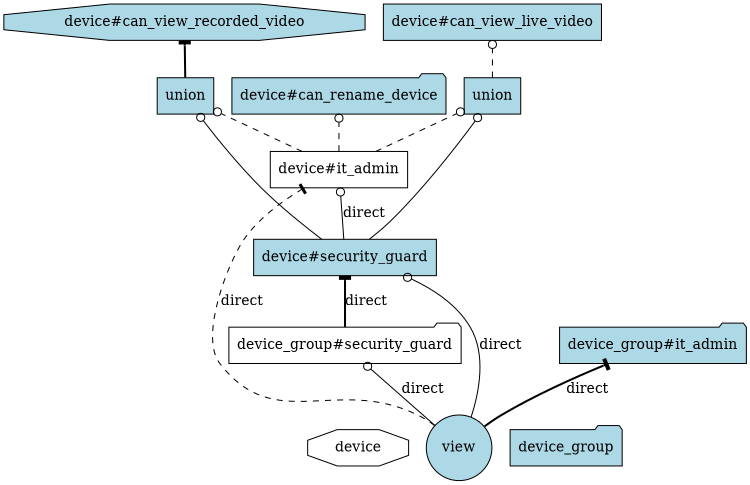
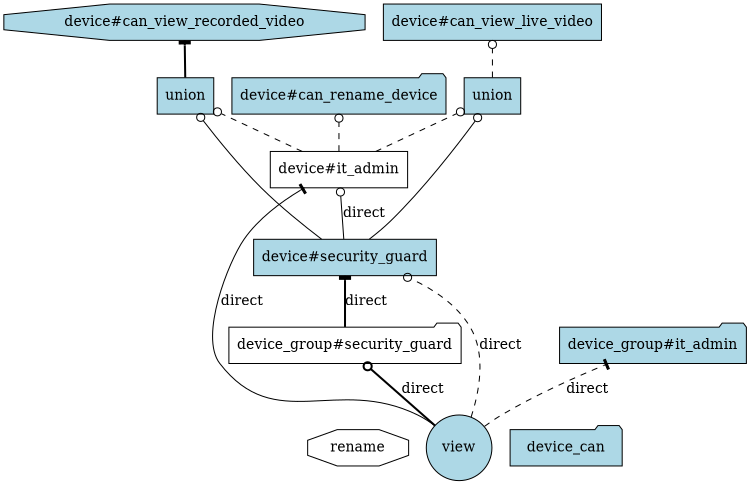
  digraph {
    rankdir=BT
    node [fillcolor=lightblue shape=box style=filled]
    edge [arrowhead=odot style=dashed]
-   n1 [fillcolor=white label=device shape=octagon]
+   n1 [fillcolor=white label=rename shape=octagon]
    n2 [label="device#can_rename_device" shape=folder]
    n3 [fillcolor=white label="device#it_admin"]
    n4 [label=union]
    n5 [label=union]
    n6 [label="device#can_view_live_video"]
    n7 [label="device#can_view_recorded_video" shape=octagon]
    n8 [label="device#security_guard"]
    n9 [label=view shape=circle]
    n10 [label="device_group#it_admin" shape=folder]
    n11 [fillcolor=white label="device_group#security_guard" shape=folder]
-   n12 [label=device_group shape=folder]
+   n12 [label=device_can shape=folder]
    n3 -> n2
    n3 -> n4
    n3 -> n5
    n4 -> n6
    n5 -> n7 [arrowhead=tee style=bold]
    n8 -> n3 [label=direct style=solid]
    n8 -> n4 [style=solid]
    n8 -> n5 [style=solid]
-   n9 -> n3 [arrowhead=tee label=direct]
-   n9 -> n8 [label=direct style=solid]
-   n9 -> n10 [arrowhead=tee label=direct style=bold]
-   n9 -> n11 [label=direct style=solid]
+   n9 -> n3 [arrowhead=tee label=direct style=solid]
+   n9 -> n8 [label=direct]
+   n9 -> n10 [arrowhead=tee label=direct]
+   n9 -> n11 [label=direct style=bold]
    n11 -> n8 [arrowhead=tee label=direct style=bold]
  }
